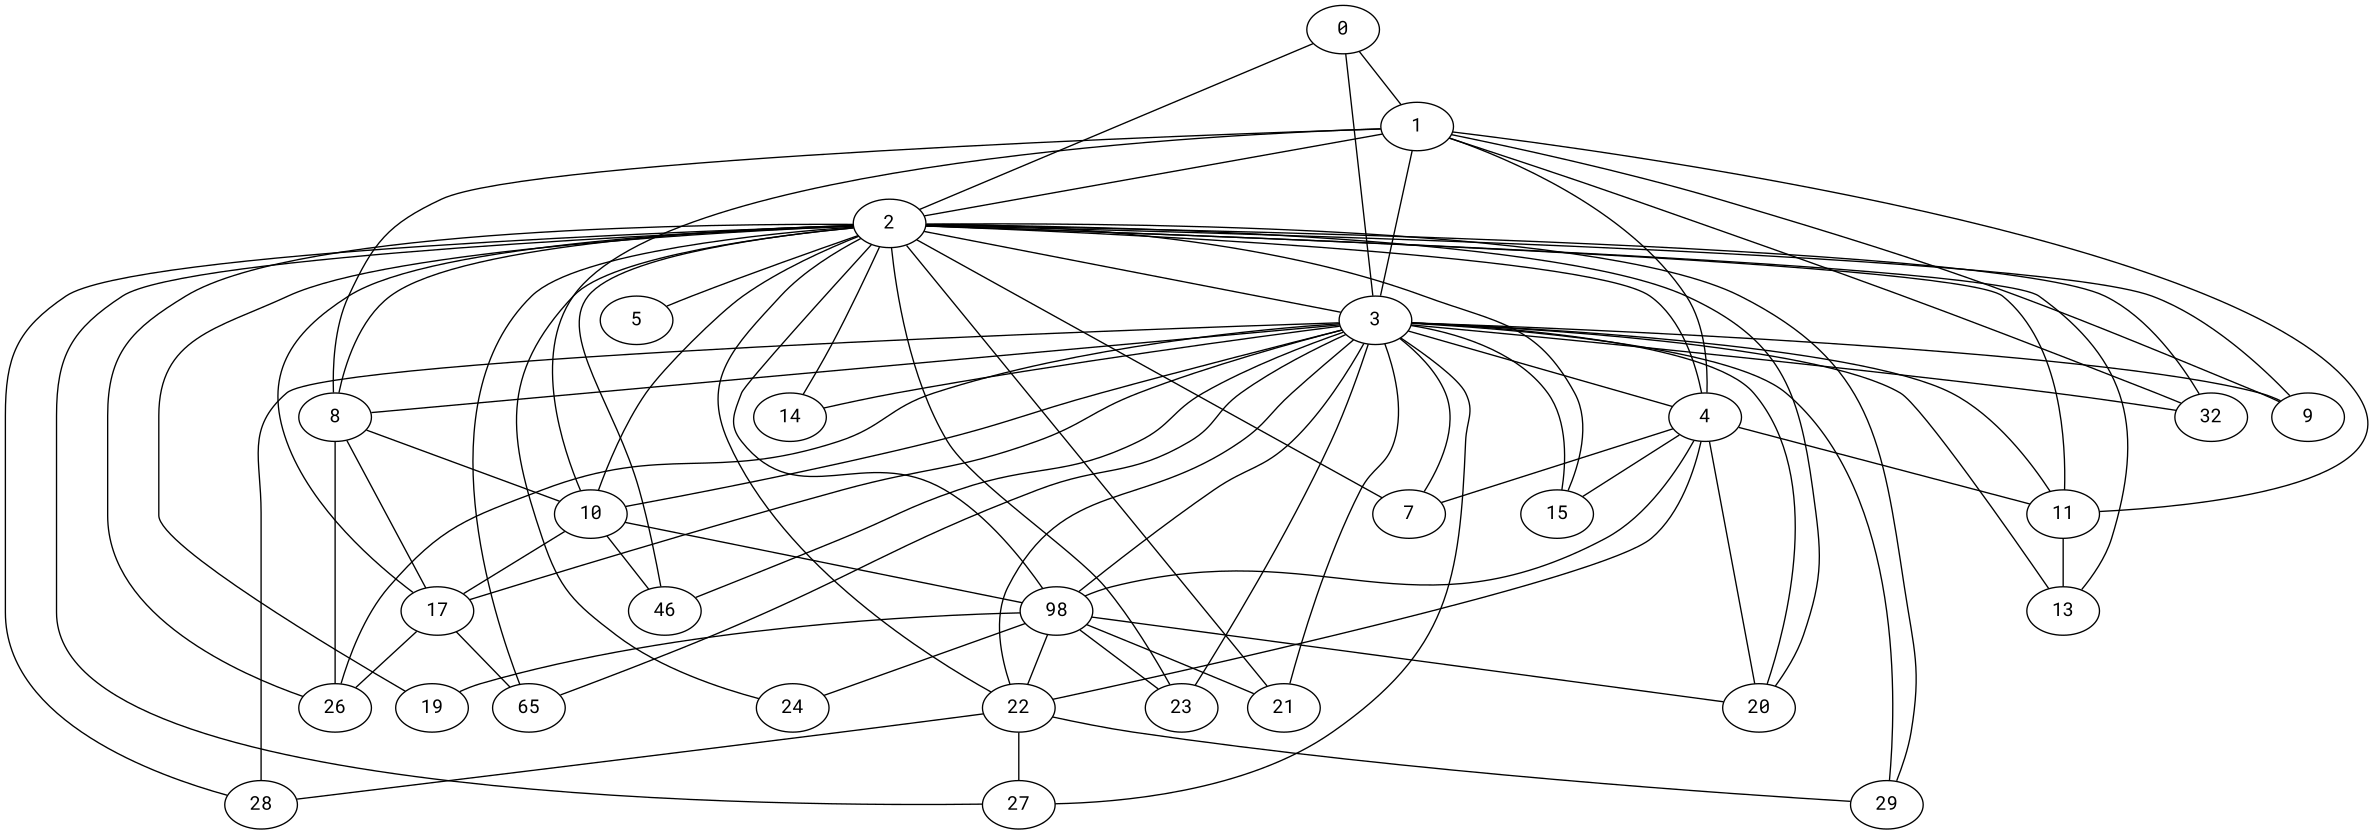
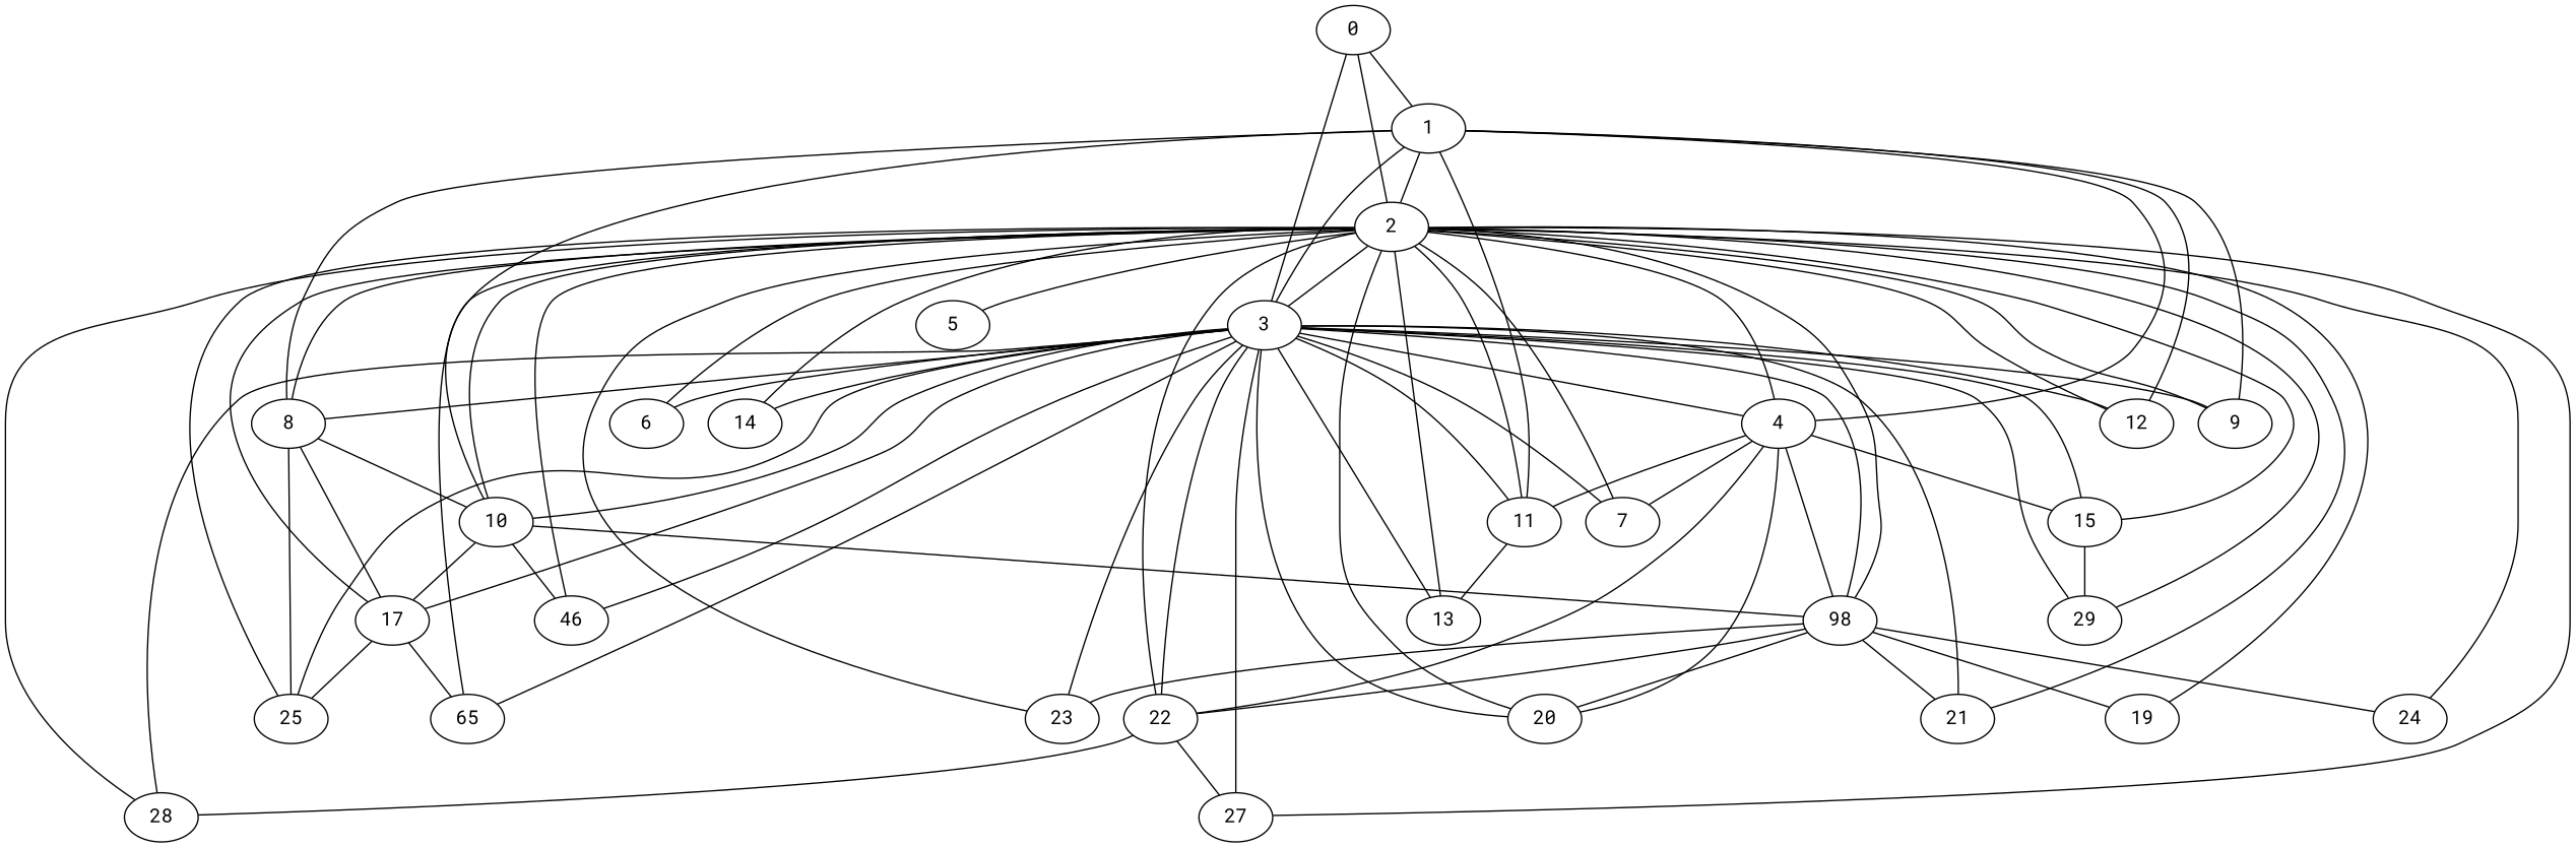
  graph {
    fontname="Roboto Mono"
    node [fontname="Roboto Mono"]
    edge [fontname="Roboto Mono"]
    8
-   26
+   26 [label=25]
    10
    17
    n5 [label=46]
    n6 [label=98]
    n7 [label=65]
    19
    20
    21
    22
    23
    24
    0
    1
    2
    3
    11
-   12 [label=32]
+   12
    4
    9
    5
+   6
    7
    13
    14
    15
    27
    28
    29
    8 -- 26
    8 -- 10
    8 -- 17
    10 -- 17
    10 -- n5
    10 -- n6
    17 -- 26
    17 -- n7
    n6 -- 19
    n6 -- 20
    n6 -- 21
    n6 -- 22
    n6 -- 23
    n6 -- 24
    22 -- 27
    22 -- 28
-   22 -- 29
+   15 -- 29
    0 -- 1
    0 -- 2
    0 -- 3
    1 -- 8
    1 -- 10
    1 -- 2
    1 -- 3
    1 -- 11
    1 -- 12
    1 -- 4
    1 -- 9
    2 -- 8
    2 -- 26
    2 -- 10
    2 -- 17
    2 -- n5
    2 -- n6
    2 -- n7
    2 -- 19
    2 -- 20
    2 -- 21
    2 -- 22
    2 -- 23
    2 -- 24
    2 -- 3
    2 -- 11
    2 -- 12
    2 -- 4
    2 -- 9
    2 -- 5
+   2 -- 6
    2 -- 7
    2 -- 13
    2 -- 14
    2 -- 15
    2 -- 27
    2 -- 28
    2 -- 29
    3 -- 8
    3 -- 26
    3 -- 10
    3 -- 17
    3 -- n5
    3 -- n6
    3 -- n7
    3 -- 20
    3 -- 21
    3 -- 22
    3 -- 23
    3 -- 11
    3 -- 12
    3 -- 4
    3 -- 9
+   3 -- 6
    3 -- 7
    3 -- 13
    3 -- 14
    3 -- 15
    3 -- 27
    3 -- 28
    3 -- 29
    11 -- 13
    4 -- n6
    4 -- 20
    4 -- 22
    4 -- 11
    4 -- 7
    4 -- 15
  }
